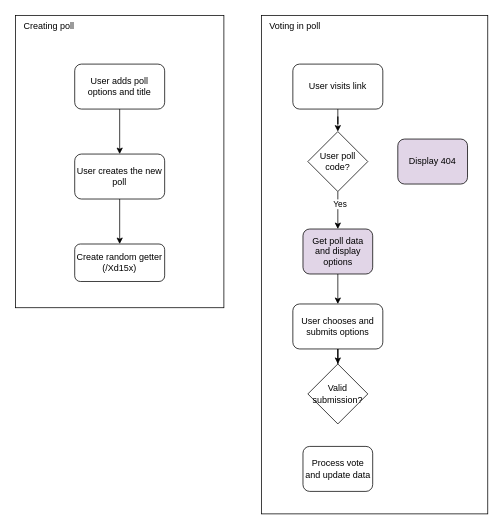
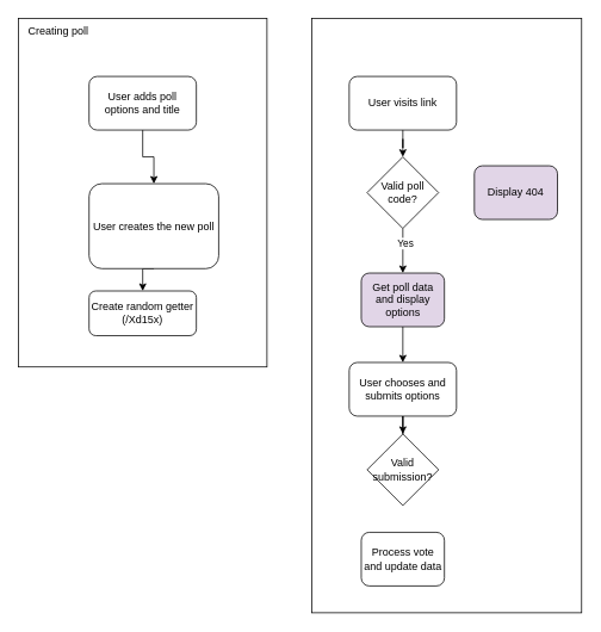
  <mxCell id="0" />
  <mxCell id="1" parent="0" />
  <mxCell id="2" value="&lt;div align=&quot;left&quot;&gt;&lt;br&gt;&lt;/div&gt;" style="rounded=0;whiteSpace=wrap;html=1;dropTarget=0;" vertex="1" parent="1"><mxGeometry x="348" y="20" width="302" height="665" as="geometry" /></mxCell>
  <mxCell id="3" value="&lt;div align=&quot;left&quot;&gt;&lt;br&gt;&lt;/div&gt;" style="rounded=0;whiteSpace=wrap;html=1;dropTarget=0;" vertex="1" parent="1"><mxGeometry x="20" y="20" width="278" height="390" as="geometry" /></mxCell>
  <mxCell id="4" style="edgeStyle=orthogonalEdgeStyle;rounded=0;orthogonalLoop=1;jettySize=auto;html=1;entryX=0.5;entryY=0;entryDx=0;entryDy=0;exitX=0.5;exitY=1;exitDx=0;exitDy=0;" edge="1" parent="1" source="5" target="6"><mxGeometry relative="1" as="geometry" /></mxCell>
- <mxCell id="5" value="User creates the new poll" style="rounded=1;whiteSpace=wrap;html=1;" vertex="1" parent="1"><mxGeometry x="99" y="205" width="120" height="60" as="geometry" /></mxCell>
+ <mxCell id="5" value="User creates the new poll" style="rounded=1;whiteSpace=wrap;html=1;" vertex="1" parent="1"><mxGeometry x="99" y="205" width="145" height="95" as="geometry" /></mxCell>
  <mxCell id="6" value="&lt;div&gt;Create random getter&lt;/div&gt;&lt;div&gt;(/Xd15x)&lt;br&gt;&lt;/div&gt;" style="rounded=1;whiteSpace=wrap;html=1;" vertex="1" parent="1"><mxGeometry x="99" y="325" width="120" height="50" as="geometry" /></mxCell>
  <mxCell id="7" style="edgeStyle=orthogonalEdgeStyle;rounded=0;orthogonalLoop=1;jettySize=auto;html=1;entryX=0.5;entryY=0;entryDx=0;entryDy=0;" edge="1" parent="1" source="8" target="5"><mxGeometry relative="1" as="geometry" /></mxCell>
  <mxCell id="8" value="User adds poll options and title" style="rounded=1;whiteSpace=wrap;html=1;" vertex="1" parent="1"><mxGeometry x="99" y="85" width="120" height="60" as="geometry" /></mxCell>
  <mxCell id="9" style="edgeStyle=orthogonalEdgeStyle;rounded=0;orthogonalLoop=1;jettySize=auto;html=1;entryX=0.5;entryY=0;entryDx=0;entryDy=0;" edge="1" parent="1" source="10" target="13"><mxGeometry relative="1" as="geometry" /></mxCell>
  <mxCell id="10" value="User visits link" style="rounded=1;whiteSpace=wrap;html=1;" vertex="1" parent="1"><mxGeometry x="390" y="85" width="120" height="60" as="geometry" /></mxCell>
  <mxCell id="11" style="edgeStyle=orthogonalEdgeStyle;rounded=0;orthogonalLoop=1;jettySize=auto;html=1;entryX=0.5;entryY=0;entryDx=0;entryDy=0;" edge="1" parent="1" source="13" target="16"><mxGeometry relative="1" as="geometry" /></mxCell>
  <mxCell id="12" value="Yes" style="edgeLabel;html=1;align=center;verticalAlign=middle;resizable=0;points=[];" vertex="1" connectable="0" parent="11"><mxGeometry x="-0.36" y="2" relative="1" as="geometry"><mxPoint as="offset" /></mxGeometry></mxCell>
- <mxCell id="13" value="User poll code?" style="rhombus;whiteSpace=wrap;html=1;" vertex="1" parent="1"><mxGeometry x="410" y="175" width="80" height="80" as="geometry" /></mxCell>
+ <mxCell id="13" value="Valid poll code?" style="rhombus;whiteSpace=wrap;html=1;" vertex="1" parent="1"><mxGeometry x="410" y="175" width="80" height="80" as="geometry" /></mxCell>
  <mxCell id="14" value="Display 404" style="rounded=1;whiteSpace=wrap;html=1;fillColor=#e1d5e7;" vertex="1" parent="1"><mxGeometry x="530" y="185" width="93" height="60" as="geometry" /></mxCell>
  <mxCell id="15" style="edgeStyle=orthogonalEdgeStyle;rounded=0;orthogonalLoop=1;jettySize=auto;html=1;" edge="1" parent="1" source="16" target="20"><mxGeometry relative="1" as="geometry" /></mxCell>
  <mxCell id="16" value="Get poll data and display options" style="rounded=1;whiteSpace=wrap;html=1;fillColor=#e1d5e7;" vertex="1" parent="1"><mxGeometry x="403.5" y="305" width="93" height="60" as="geometry" /></mxCell>
  <mxCell id="17" value="Creating poll" style="text;html=1;strokeColor=none;fillColor=none;align=center;verticalAlign=middle;whiteSpace=wrap;rounded=0;" vertex="1" parent="1"><mxGeometry x="20" y="20" width="90" height="30" as="geometry" /></mxCell>
- <mxCell id="18" value="Voting in poll" style="text;html=1;strokeColor=none;fillColor=none;align=center;verticalAlign=middle;whiteSpace=wrap;rounded=0;" vertex="1" parent="1"><mxGeometry x="348" y="20" width="90" height="30" as="geometry" /></mxCell>
  <mxCell id="19" style="edgeStyle=orthogonalEdgeStyle;rounded=0;orthogonalLoop=1;jettySize=auto;html=1;" edge="1" parent="1" source="20" target="21"><mxGeometry relative="1" as="geometry" /></mxCell>
  <mxCell id="20" value="User chooses and submits options" style="rounded=1;whiteSpace=wrap;html=1;" vertex="1" parent="1"><mxGeometry x="390" y="405" width="120" height="60" as="geometry" /></mxCell>
  <mxCell id="21" value="Valid submission?" style="rhombus;whiteSpace=wrap;html=1;" vertex="1" parent="1"><mxGeometry x="410" y="485" width="80" height="80" as="geometry" /></mxCell>
  <mxCell id="22" value="Process vote and update data" style="rounded=1;whiteSpace=wrap;html=1;" vertex="1" parent="1"><mxGeometry x="403.5" y="595" width="93" height="60" as="geometry" /></mxCell>
